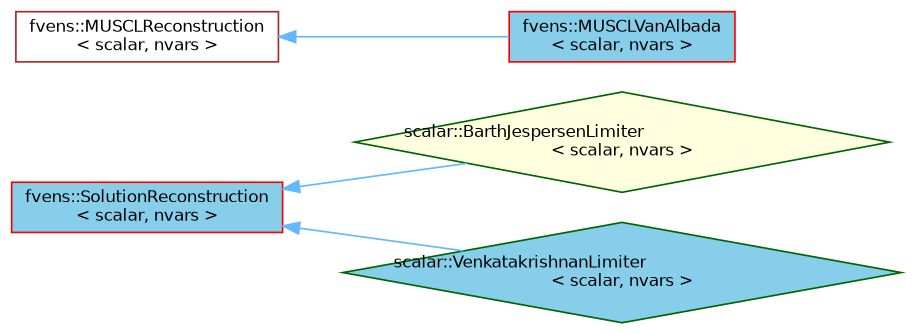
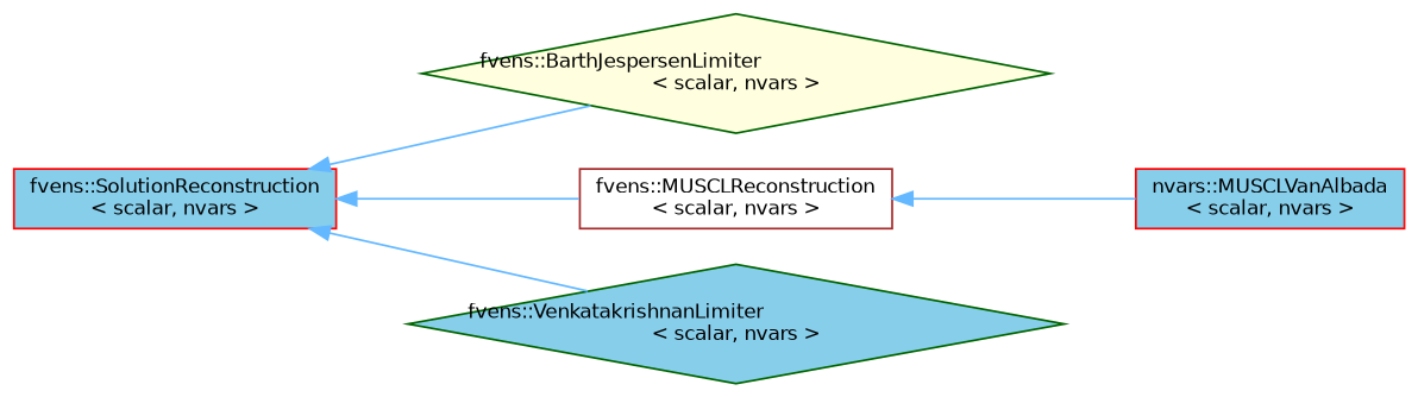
  digraph {
    rankdir=LR
    node [color=red fillcolor=skyblue fontname=Helvetica fontsize=10 shape=box style=filled]
    edge [color=steelblue1 dir=back fontname=Helvetica fontsize=10 labelfontname=Helvetica labelfontsize=10 style=solid]
    n1 [height=0.2 label="fvens::SolutionReconstruction\l\< scalar, nvars \>" width=0.4]
-   n2 [color=darkgreen fillcolor=lightyellow height=0.2 label="scalar::BarthJespersenLimiter\l\< scalar, nvars \>" shape=diamond width=0.4]
+   n2 [color=darkgreen fillcolor=lightyellow height=0.2 label="fvens::BarthJespersenLimiter\l\< scalar, nvars \>" shape=diamond width=0.4]
    n3 [color=brown fillcolor=white height=0.2 label="fvens::MUSCLReconstruction\l\< scalar, nvars \>" width=0.4]
-   n4 [color=darkgreen height=0.2 label="scalar::VenkatakrishnanLimiter\l\< scalar, nvars \>" shape=diamond width=0.4]
-   n5 [height=0.2 label="fvens::MUSCLVanAlbada\l\< scalar, nvars \>" width=0.4]
+   n4 [color=darkgreen height=0.2 label="fvens::VenkatakrishnanLimiter\l\< scalar, nvars \>" shape=diamond width=0.4]
+   n5 [height=0.2 label="nvars::MUSCLVanAlbada\l\< scalar, nvars \>" width=0.4]
    n1 -> n2
+   n1 -> n3
    n1 -> n4
    n3 -> n5
  }
